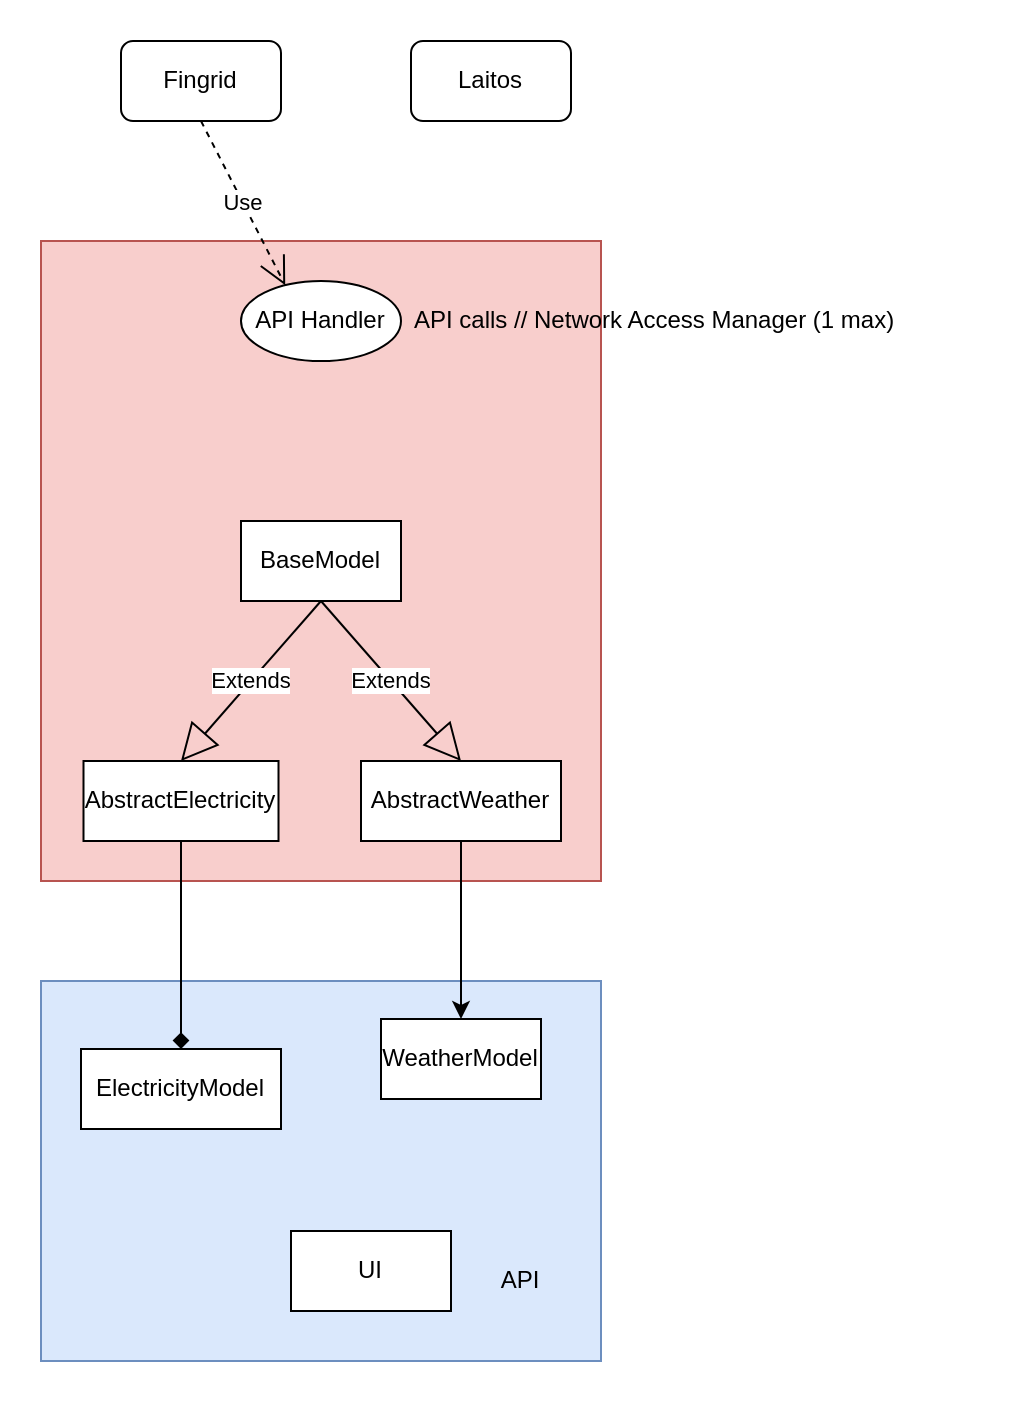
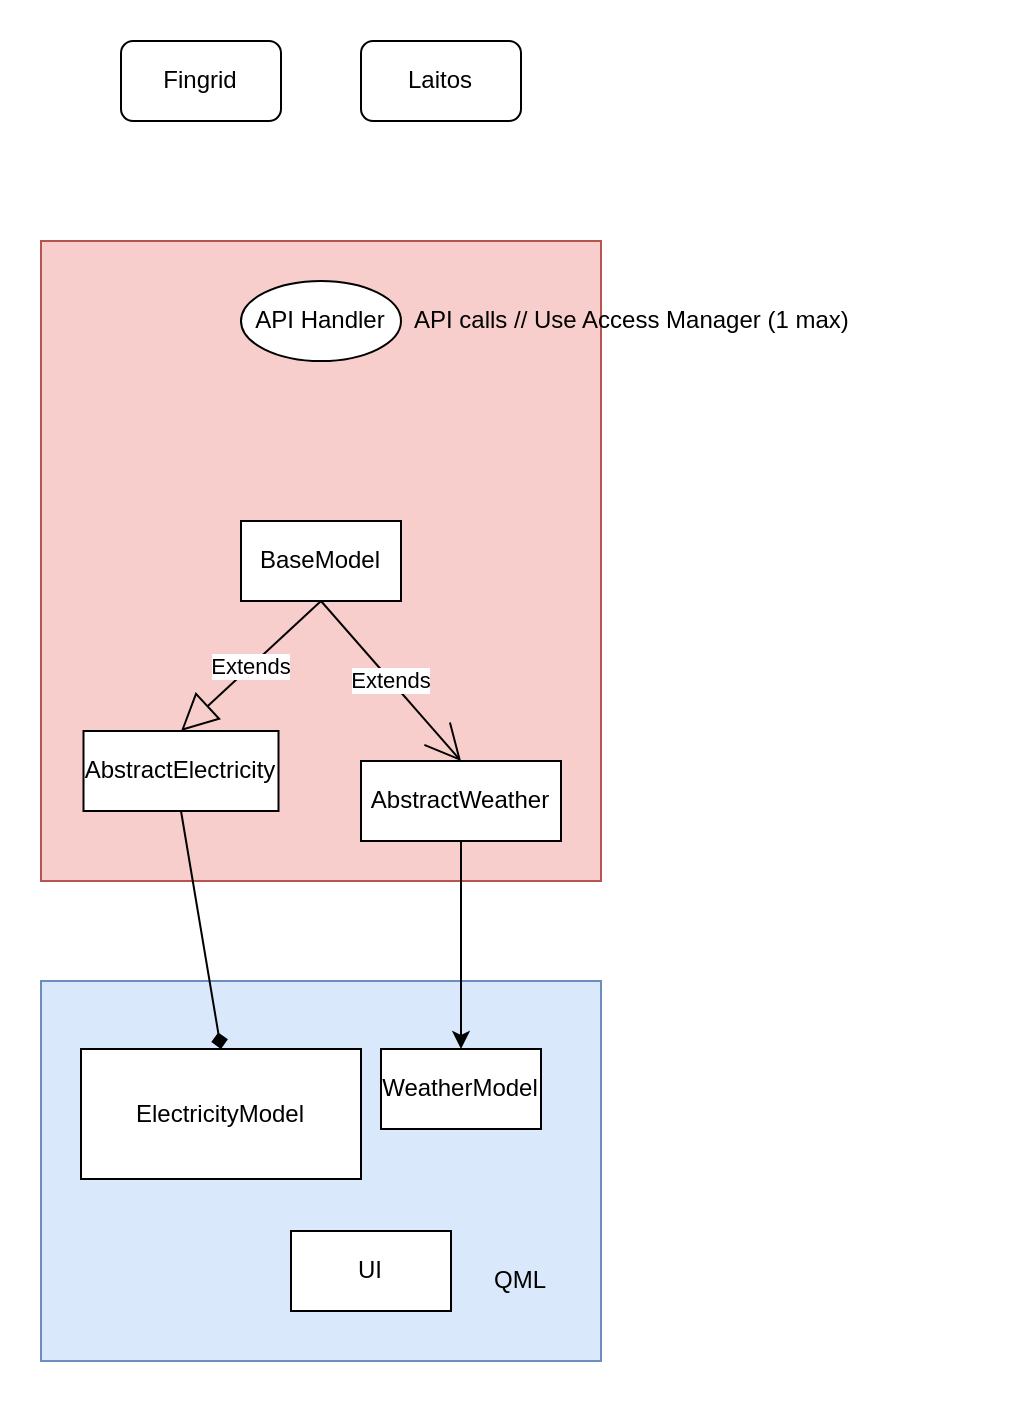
  <mxCell id="0" />
  <mxCell id="1" parent="0" />
  <mxCell id="2" value="" style="rounded=0;whiteSpace=wrap;html=1;fillColor=#f8cecc;strokeColor=#b85450;" vertex="1" parent="1"><mxGeometry x="20" y="120" width="280" height="320" as="geometry" /></mxCell>
  <mxCell id="3" value="" style="rounded=0;whiteSpace=wrap;html=1;fillColor=#dae8fc;strokeColor=#6c8ebf;" vertex="1" parent="1"><mxGeometry x="20" y="490" width="280" height="190" as="geometry" /></mxCell>
  <mxCell id="4" value="Fingrid" style="rounded=1;whiteSpace=wrap;html=1;" vertex="1" parent="1"><mxGeometry x="60" y="20" width="80" height="40" as="geometry" /></mxCell>
  <mxCell id="5" value="UI" style="rounded=0;whiteSpace=wrap;html=1;" vertex="1" parent="1"><mxGeometry x="145" y="615" width="80" height="40" as="geometry" /></mxCell>
  <mxCell id="6" value="API Handler" style="ellipse;whiteSpace=wrap;html=1;" vertex="1" parent="1"><mxGeometry x="120" y="140" width="80" height="40" as="geometry" /></mxCell>
- <mxCell id="7" value="Laitos" style="rounded=1;whiteSpace=wrap;html=1;" vertex="1" parent="1"><mxGeometry x="205" y="20" width="80" height="40" as="geometry" /></mxCell>
- <mxCell id="8" value="ElectricityModel" style="rounded=0;whiteSpace=wrap;html=1;" vertex="1" parent="1"><mxGeometry x="40" y="524" width="100" height="40" as="geometry" /></mxCell>
- <mxCell id="9" value="WeatherModel" style="rounded=0;whiteSpace=wrap;html=1;" vertex="1" parent="1"><mxGeometry x="190" y="509" width="80" height="40" as="geometry" /></mxCell>
- <mxCell id="10" value="API calls // Network Access Manager (1 max)" style="text;html=1;strokeColor=none;fillColor=none;align=left;verticalAlign=middle;whiteSpace=wrap;rounded=0;" vertex="1" parent="1"><mxGeometry x="205" y="150" width="285" height="20" as="geometry" /></mxCell>
+ <mxCell id="7" value="Laitos" style="rounded=1;whiteSpace=wrap;html=1;" vertex="1" parent="1"><mxGeometry x="180" y="20" width="80" height="40" as="geometry" /></mxCell>
+ <mxCell id="8" value="ElectricityModel" style="rounded=0;whiteSpace=wrap;html=1;" vertex="1" parent="1"><mxGeometry x="40" y="524" width="140" height="65" as="geometry" /></mxCell>
+ <mxCell id="9" value="WeatherModel" style="rounded=0;whiteSpace=wrap;html=1;" vertex="1" parent="1"><mxGeometry x="190" y="524" width="80" height="40" as="geometry" /></mxCell>
+ <mxCell id="10" value="API calls // Use Access Manager (1 max)" style="text;html=1;strokeColor=none;fillColor=none;align=left;verticalAlign=middle;whiteSpace=wrap;rounded=0;" vertex="1" parent="1"><mxGeometry x="205" y="150" width="285" height="20" as="geometry" /></mxCell>
  <mxCell id="11" value="BaseModel" style="rounded=0;whiteSpace=wrap;html=1;" vertex="1" parent="1"><mxGeometry x="120" y="260" width="80" height="40" as="geometry" /></mxCell>
- <mxCell id="12" value="API" style="text;html=1;strokeColor=none;fillColor=none;align=center;verticalAlign=middle;whiteSpace=wrap;rounded=0;" vertex="1" parent="1"><mxGeometry x="240" y="630" width="40" height="20" as="geometry" /></mxCell>
+ <mxCell id="12" value="QML" style="text;html=1;strokeColor=none;fillColor=none;align=center;verticalAlign=middle;whiteSpace=wrap;rounded=0;" vertex="1" parent="1"><mxGeometry x="240" y="630" width="40" height="20" as="geometry" /></mxCell>
  <mxCell id="13" value="AbstractWeather" style="rounded=0;whiteSpace=wrap;html=1;" vertex="1" parent="1"><mxGeometry x="180" y="380" width="100" height="40" as="geometry" /></mxCell>
- <mxCell id="14" value="AbstractElectricity" style="rounded=0;whiteSpace=wrap;html=1;" vertex="1" parent="1"><mxGeometry x="41.25" y="380" width="97.5" height="40" as="geometry" /></mxCell>
- <mxCell id="15" value="Use" style="endArrow=open;endSize=12;dashed=1;html=1;exitX=0.5;exitY=1;exitDx=0;exitDy=0;entryX=0.25;entryY=0;entryDx=0;entryDy=0;" edge="1" parent="1" source="4" target="6"><mxGeometry width="160" relative="1" as="geometry"><mxPoint x="180" y="310" as="sourcePoint" /><mxPoint x="340" y="310" as="targetPoint" /></mxGeometry></mxCell>
- <mxCell id="16" value="Extends" style="endArrow=block;endSize=16;endFill=0;html=1;exitX=0.5;exitY=1;exitDx=0;exitDy=0;entryX=0.5;entryY=0;entryDx=0;entryDy=0;" edge="1" parent="1" source="11" target="13"><mxGeometry width="160" relative="1" as="geometry"><mxPoint x="180" y="310" as="sourcePoint" /><mxPoint x="340" y="310" as="targetPoint" /></mxGeometry></mxCell>
+ <mxCell id="14" value="AbstractElectricity" style="rounded=0;whiteSpace=wrap;html=1;" vertex="1" parent="1"><mxGeometry x="41.25" y="365" width="97.5" height="40" as="geometry" /></mxCell>
+ <mxCell id="16" value="Extends" style="endArrow=open;endSize=16;endFill=0;html=1;exitX=0.5;exitY=1;exitDx=0;exitDy=0;entryX=0.5;entryY=0;entryDx=0;entryDy=0;" edge="1" parent="1" source="11" target="13"><mxGeometry width="160" relative="1" as="geometry"><mxPoint x="180" y="310" as="sourcePoint" /><mxPoint x="340" y="310" as="targetPoint" /></mxGeometry></mxCell>
  <mxCell id="17" value="Extends" style="endArrow=block;endSize=16;endFill=0;html=1;exitX=0.5;exitY=1;exitDx=0;exitDy=0;entryX=0.5;entryY=0;entryDx=0;entryDy=0;" edge="1" parent="1" source="11" target="14"><mxGeometry width="160" relative="1" as="geometry"><mxPoint x="180" y="310" as="sourcePoint" /><mxPoint x="340" y="310" as="targetPoint" /></mxGeometry></mxCell>
  <mxCell id="18" value="" style="endArrow=classic;html=1;exitX=0.5;exitY=1;exitDx=0;exitDy=0;entryX=0.5;entryY=0;entryDx=0;entryDy=0;" edge="1" parent="1" source="13" target="9"><mxGeometry width="50" height="50" relative="1" as="geometry"><mxPoint x="230" y="330" as="sourcePoint" /><mxPoint x="280" y="280" as="targetPoint" /></mxGeometry></mxCell>
  <mxCell id="19" value="" style="endArrow=diamond;html=1;exitX=0.5;exitY=1;exitDx=0;exitDy=0;entryX=0.5;entryY=0;entryDx=0;entryDy=0;" edge="1" parent="1" source="14" target="8"><mxGeometry width="50" height="50" relative="1" as="geometry"><mxPoint x="230" y="330" as="sourcePoint" /><mxPoint x="280" y="280" as="targetPoint" /></mxGeometry></mxCell>
